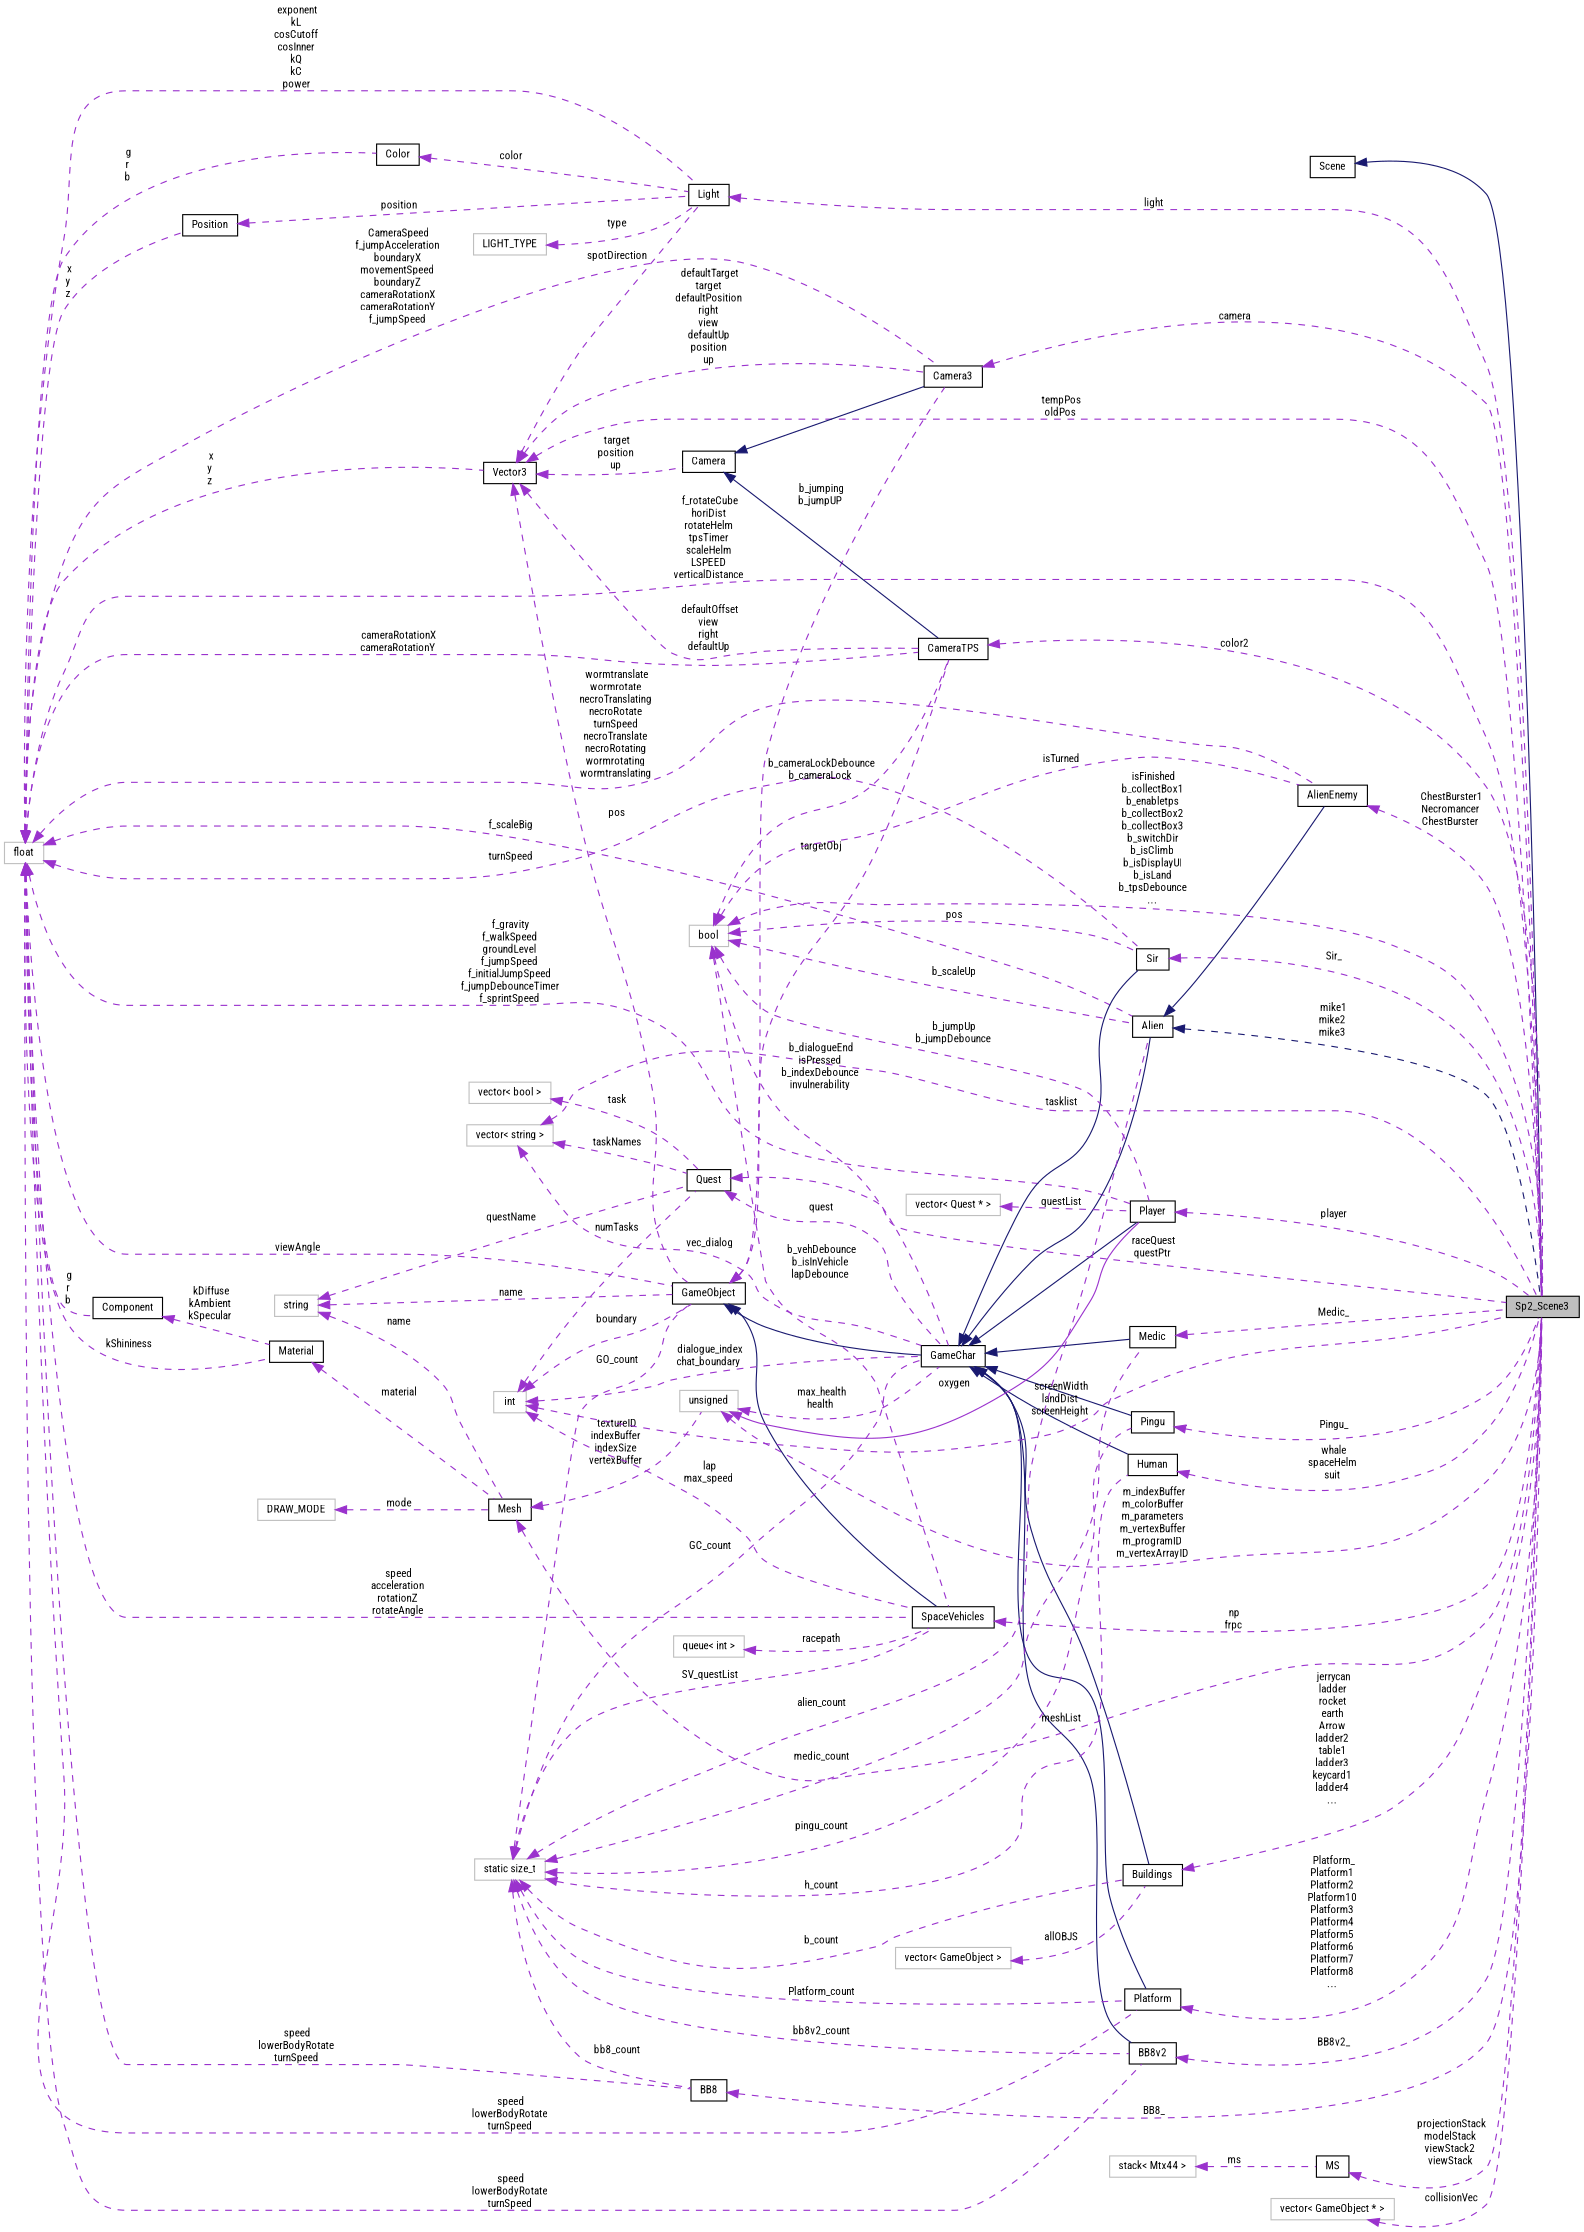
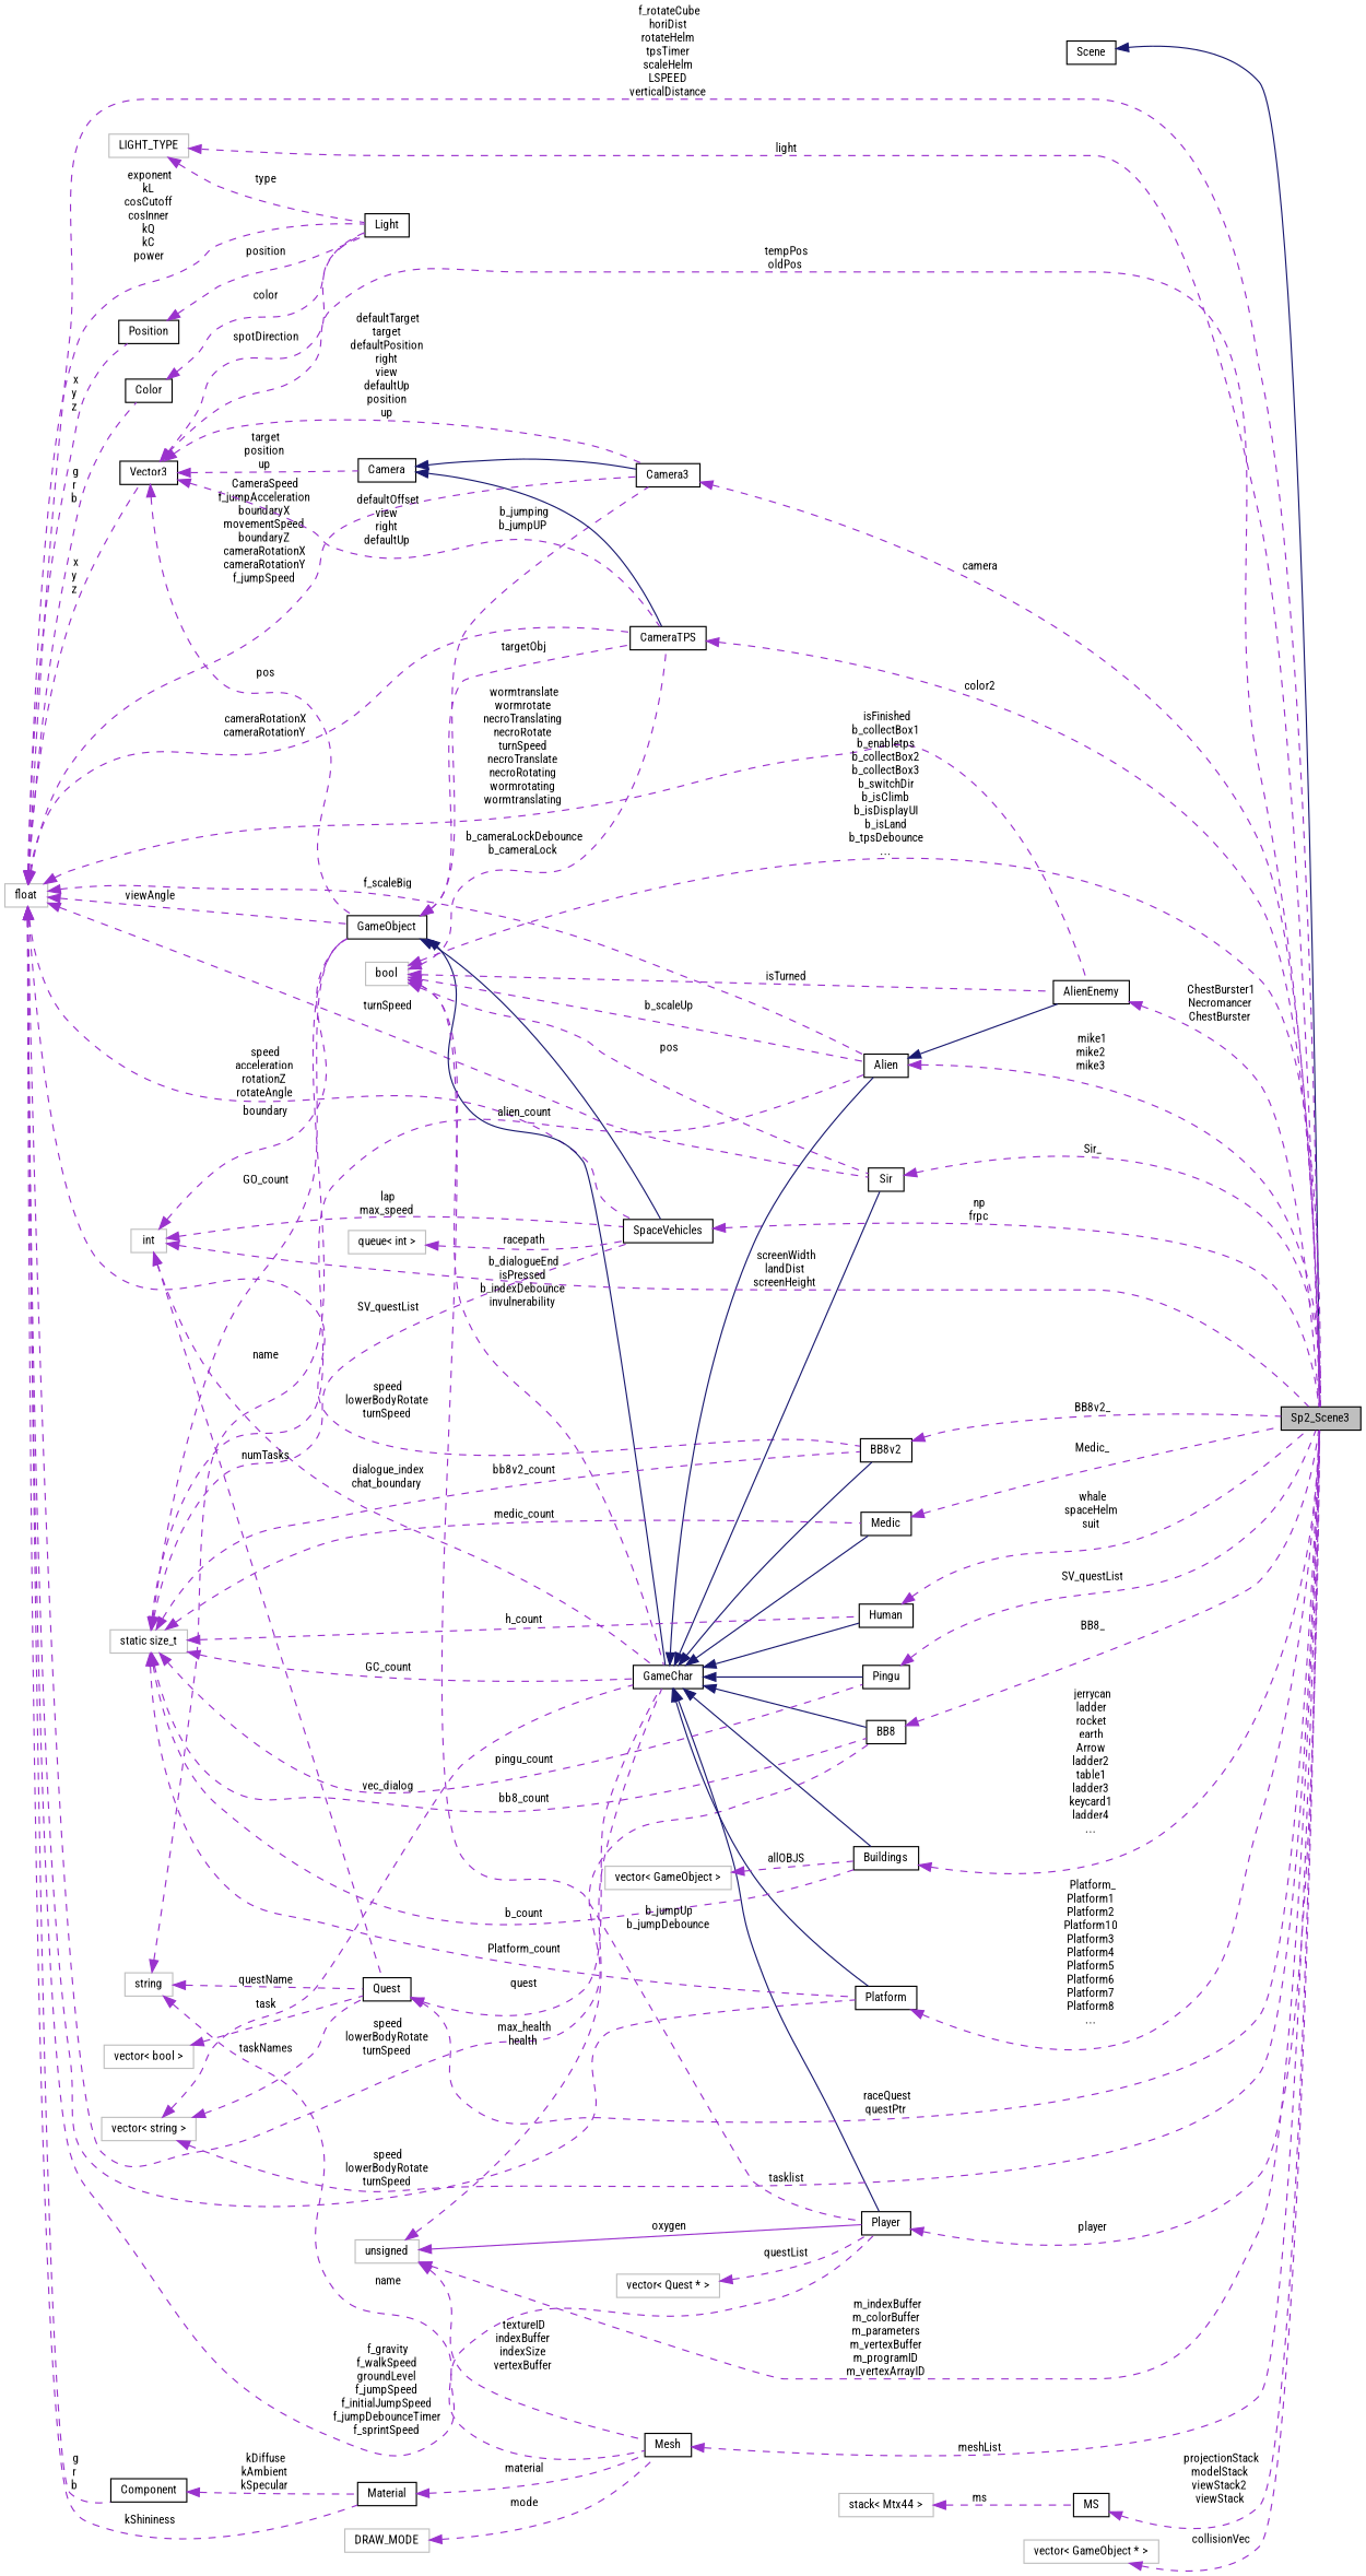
  digraph {
    fontname="Roboto Condensed"
    rankdir=LR
    node [color=black fontname="Roboto Condensed" fontsize=10 shape=record]
    edge [color=darkorchid3 dir=back fontname="Roboto Condensed" fontsize=10 labelfontname=Helvetica labelfontsize=10 style=dashed]
    n1 [fillcolor=grey75 fontcolor=black height=0.2 label=Sp2_Scene3 style=filled width=0.4]
    n2 [height=0.2 label=Scene width=0.4]
    n3 [height=0.2 label=Light width=0.4]
    n4 [color=grey75 height=0.2 label=LIGHT_TYPE width=0.4]
    n5 [color=grey75 height=0.2 label=float width=0.4]
    n6 [height=0.2 label=Vector3 width=0.4]
    n7 [height=0.2 label=Position width=0.4]
    n8 [height=0.2 label=Color width=0.4]
    n9 [height=0.2 label=GameObject width=0.4]
    n10 [height=0.2 label=Alien width=0.4]
    n11 [height=0.2 label=Camera3 width=0.4]
    n12 [height=0.2 label=CameraTPS width=0.4]
    n13 [height=0.2 label=AlienEnemy width=0.4]
    n14 [height=0.2 label=BB8v2 width=0.4]
    n15 [height=0.2 label=BB8 width=0.4]
    n16 [height=0.2 label=SpaceVehicles width=0.4]
    n17 [height=0.2 label=Sir width=0.4]
    n18 [height=0.2 label=Platform width=0.4]
    n19 [height=0.2 label=Material width=0.4]
    n20 [height=0.2 label=Component width=0.4]
    n21 [height=0.2 label=Player width=0.4]
    n22 [height=0.2 label=Camera width=0.4]
    n23 [height=0.2 label=GameChar width=0.4]
    n24 [height=0.2 label=Mesh width=0.4]
    n25 [height=0.2 label=Medic width=0.4]
    n26 [height=0.2 label=Human width=0.4]
    n27 [height=0.2 label=Buildings width=0.4]
    n28 [height=0.2 label=Pingu width=0.4]
    n29 [color=grey75 height=0.2 label=int width=0.4]
    n30 [height=0.2 label=Quest width=0.4]
    n31 [color=grey75 height=0.2 label=string width=0.4]
    n32 [color=grey75 height=0.2 label="static size_t" width=0.4]
    n33 [color=grey75 height=0.2 label="vector\< string \>" width=0.4]
    n34 [color=grey75 height=0.2 label=bool width=0.4]
    n35 [color=grey75 height=0.2 label=unsigned width=0.4]
    n36 [color=grey75 height=0.2 label="vector\< bool \>" width=0.4]
    n37 [height=0.2 label=MS width=0.4]
    n38 [color=grey75 height=0.2 label="stack\< Mtx44 \>" width=0.4]
    n39 [color=grey75 height=0.2 label="queue\< int \>" width=0.4]
    n40 [color=grey75 height=0.2 label="vector\< GameObject * \>" width=0.4]
    n41 [color=grey75 height=0.2 label="vector\< GameObject \>" width=0.4]
    n42 [color=grey75 height=0.2 label=DRAW_MODE width=0.4]
    n43 [color=grey75 height=0.2 label="vector\< Quest * \>" width=0.4]
    n2 -> n1 [color=midnightblue style=solid]
-   n3 -> n1 [label=" light"]
+   n4 -> n1 [label=" light"]
    n4 -> n3 [label=" type"]
    n5 -> n1 [label=" f_rotateCube\nhoriDist\nrotateHelm\ntpsTimer\nscaleHelm\nLSPEED\nverticalDistance"]
    n5 -> n3 [label=" exponent\nkL\ncosCutoff\ncosInner\nkQ\nkC\npower"]
    n5 -> n6 [label=" x\ny\nz"]
    n5 -> n7 [label=" x\ny\nz"]
    n5 -> n8 [label=" g\nr\nb"]
    n5 -> n9 [label=" viewAngle"]
    n5 -> n10 [label=" f_scaleBig"]
    n5 -> n11 [label=" CameraSpeed\nf_jumpAcceleration\nboundaryX\nmovementSpeed\nboundaryZ\ncameraRotationX\ncameraRotationY\nf_jumpSpeed"]
    n5 -> n12 [label=" cameraRotationX\ncameraRotationY"]
    n5 -> n13 [label=" wormtranslate\nwormrotate\nnecroTranslating\nnecroRotate\nturnSpeed\nnecroTranslate\nnecroRotating\nwormrotating\nwormtranslating"]
    n5 -> n14 [label=" speed\nlowerBodyRotate\nturnSpeed"]
    n5 -> n15 [label=" speed\nlowerBodyRotate\nturnSpeed"]
    n5 -> n16 [label=" speed\nacceleration\nrotationZ\nrotateAngle"]
    n5 -> n17 [label=" turnSpeed"]
    n5 -> n18 [label=" speed\nlowerBodyRotate\nturnSpeed"]
    n5 -> n19 [label=" kShininess"]
    n5 -> n20 [label=" g\nr\nb"]
    n5 -> n21 [label=" f_gravity\nf_walkSpeed\ngroundLevel\nf_jumpSpeed\nf_initialJumpSpeed\nf_jumpDebounceTimer\nf_sprintSpeed"]
    n6 -> n1 [label=" tempPos\noldPos"]
    n6 -> n3 [label=" spotDirection"]
    n6 -> n9 [label=" pos"]
    n6 -> n11 [label=" defaultTarget\ntarget\ndefaultPosition\nright\nview\ndefaultUp\nposition\nup"]
    n6 -> n12 [label=" defaultOffset\nview\nright\ndefaultUp"]
    n6 -> n22 [label=" target\nposition\nup"]
    n7 -> n3 [label=" position"]
    n8 -> n3 [label=" color"]
    n9 -> n11 [label=" b_jumping\nb_jumpUP"]
    n9 -> n12 [label=" targetObj"]
    n9 -> n16 [color=midnightblue style=solid]
    n9 -> n23 [color=midnightblue style=solid]
-   n10 -> n1 [color=midnightblue label=" mike1\nmike2\nmike3"]
+   n10 -> n1 [label=" mike1\nmike2\nmike3"]
    n10 -> n13 [color=midnightblue style=solid]
    n11 -> n1 [label=" camera"]
    n12 -> n1 [label=" color2"]
    n13 -> n1 [label=" ChestBurster1\nNecromancer\nChestBurster"]
    n14 -> n1 [label=" BB8v2_"]
    n15 -> n1 [label=" BB8_"]
    n16 -> n1 [label=" np\nfrpc"]
    n17 -> n1 [label=" Sir_"]
    n18 -> n1 [label=" Platform_\nPlatform1\nPlatform2\nPlatform10\nPlatform3\nPlatform4\nPlatform5\nPlatform6\nPlatform7\nPlatform8\n..."]
    n19 -> n24 [label=" material"]
    n20 -> n19 [label=" kDiffuse\nkAmbient\nkSpecular"]
    n21 -> n1 [label=" player"]
    n22 -> n11 [color=midnightblue style=solid]
    n22 -> n12 [color=midnightblue style=solid]
    n23 -> n10 [color=midnightblue style=solid]
    n23 -> n14 [color=midnightblue style=solid]
+   n23 -> n15 [color=midnightblue style=solid]
    n23 -> n17 [color=midnightblue style=solid]
    n23 -> n18 [color=midnightblue style=solid]
    n23 -> n21 [color=midnightblue style=solid]
    n23 -> n25 [color=midnightblue style=solid]
    n23 -> n26 [color=midnightblue style=solid]
    n23 -> n27 [color=midnightblue style=solid]
    n23 -> n28 [color=midnightblue style=solid]
    n24 -> n1 [label=" meshList"]
    n25 -> n1 [label=" Medic_"]
    n26 -> n1 [label=" whale\nspaceHelm\nsuit"]
    n27 -> n1 [label=" jerrycan\nladder\nrocket\nearth\nArrow\nladder2\ntable1\nladder3\nkeycard1\nladder4\n..."]
-   n28 -> n1 [label=" Pingu_"]
+   n28 -> n1 [label=" SV_questList"]
    n29 -> n1 [label=" screenWidth\nlandDist\nscreenHeight"]
    n29 -> n9 [label=" boundary"]
    n29 -> n16 [label=" lap\nmax_speed"]
    n29 -> n23 [label=" dialogue_index\nchat_boundary"]
    n29 -> n30 [label=" numTasks"]
    n30 -> n1 [label=" raceQuest\nquestPtr"]
    n30 -> n23 [label=" quest"]
    n31 -> n9 [label=" name"]
    n31 -> n24 [label=" name"]
    n31 -> n30 [label=" questName"]
    n32 -> n9 [label=" GO_count"]
    n32 -> n10 [label=" alien_count"]
    n32 -> n14 [label=" bb8v2_count"]
    n32 -> n15 [label=" bb8_count"]
    n32 -> n16 [label=" SV_questList"]
    n32 -> n18 [label=" Platform_count"]
    n32 -> n23 [label=" GC_count"]
    n32 -> n25 [label=" medic_count"]
    n32 -> n26 [label=" h_count"]
    n32 -> n27 [label=" b_count"]
    n32 -> n28 [label=" pingu_count"]
    n33 -> n1 [label=" tasklist"]
    n33 -> n23 [label=" vec_dialog"]
    n33 -> n30 [label=" taskNames"]
    n34 -> n1 [label=" isFinished\nb_collectBox1\nb_enabletps\nb_collectBox2\nb_collectBox3\nb_switchDir\nb_isClimb\nb_isDisplayUI\nb_isLand\nb_tpsDebounce\n..."]
    n34 -> n10 [label=" b_scaleUp"]
    n34 -> n12 [label=" b_cameraLockDebounce\nb_cameraLock"]
    n34 -> n13 [label=" isTurned"]
-   n34 -> n16 [label=" b_vehDebounce\nb_isInVehicle\nlapDebounce"]
    n34 -> n17 [label=" pos"]
    n34 -> n21 [label=" b_jumpUp\nb_jumpDebounce"]
    n34 -> n23 [label=" b_dialogueEnd\nisPressed\nb_indexDebounce\ninvulnerability"]
    n35 -> n1 [label=" m_indexBuffer\nm_colorBuffer\nm_parameters\nm_vertexBuffer\nm_programID\nm_vertexArrayID"]
    n35 -> n21 [label=" oxygen" style=solid]
    n35 -> n23 [label=" max_health\nhealth"]
-   n24 -> n35 [label=" textureID\nindexBuffer\nindexSize\nvertexBuffer"]
+   n35 -> n24 [label=" textureID\nindexBuffer\nindexSize\nvertexBuffer"]
    n36 -> n30 [label=" task"]
    n37 -> n1 [label=" projectionStack\nmodelStack\nviewStack2\nviewStack"]
    n38 -> n37 [label=" ms"]
    n39 -> n16 [label=" racepath"]
    n40 -> n1 [label=" collisionVec"]
    n41 -> n27 [label=" allOBJS"]
    n42 -> n24 [label=" mode"]
    n43 -> n21 [label=" questList"]
  }
